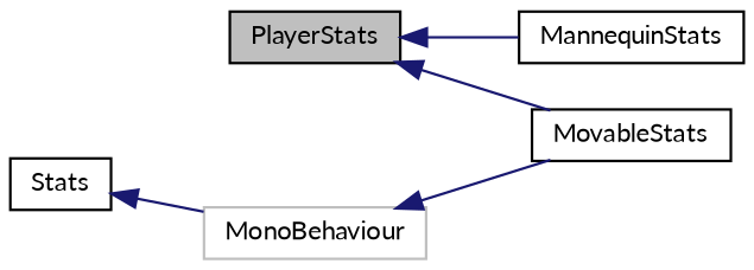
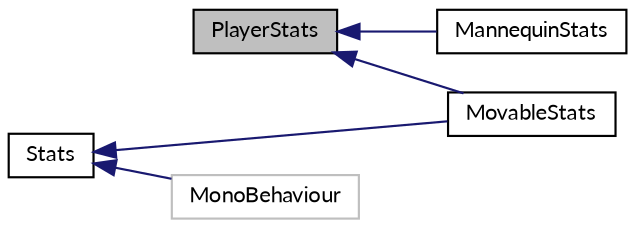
  digraph {
    fontname=Lato
    rankdir=LR
    node [color=black fontname=Lato fontsize=10 shape=record]
    edge [color=midnightblue dir=back fontname=Lato fontsize=10 labelfontname=Helvetica labelfontsize=10 style=solid]
    n1 [fillcolor=grey75 fontcolor=black height=0.2 label=PlayerStats style=filled width=0.4]
    n2 [height=0.2 label=MannequinStats width=0.4]
    n3 [height=0.2 label=MovableStats width=0.4]
    n4 [height=0.2 label=Stats width=0.4]
    n5 [color=grey75 height=0.2 label=MonoBehaviour width=0.4]
    n1 -> n2
    n1 -> n3
-   n5 -> n3
+   n4 -> n3
    n4 -> n5
  }
